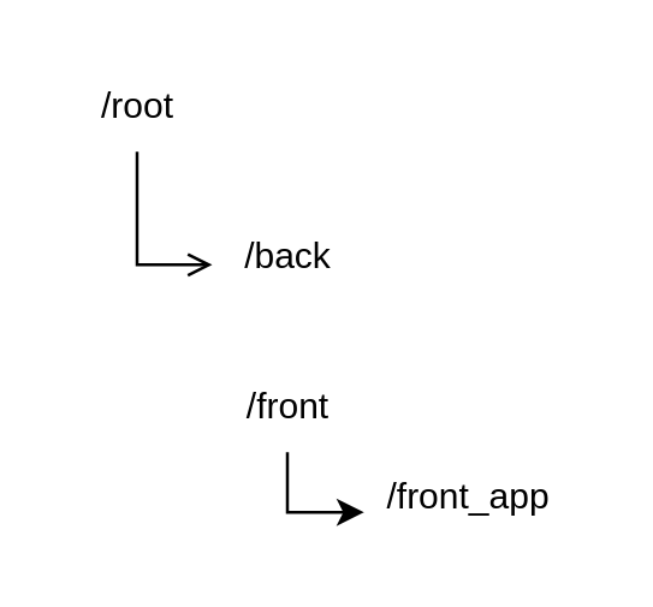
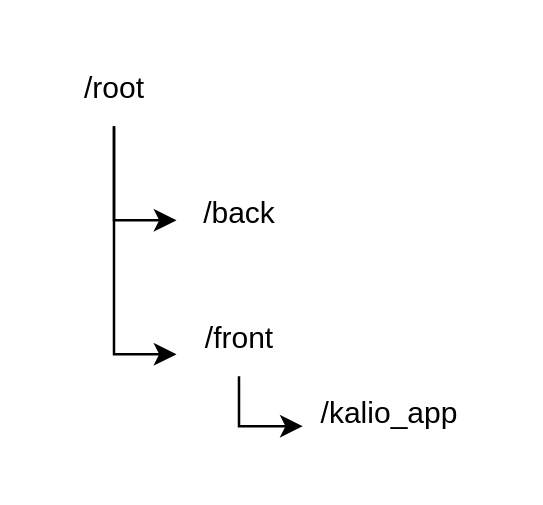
  <mxCell id="0" />
  <mxCell id="1" parent="0" />
  <mxCell id="2" value="/root" style="text;html=1;align=center;verticalAlign=middle;resizable=0;points=[];autosize=1;strokeColor=none;fillColor=none;" vertex="1" parent="1"><mxGeometry x="20" y="20" width="50" height="30" as="geometry" /></mxCell>
  <mxCell id="3" value="/back" style="text;html=1;align=center;verticalAlign=middle;resizable=0;points=[];autosize=1;strokeColor=none;fillColor=none;" vertex="1" parent="1"><mxGeometry x="70" y="70" width="50" height="30" as="geometry" /></mxCell>
- <mxCell id="4" value="/front_app" style="text;html=1;align=center;verticalAlign=middle;resizable=0;points=[];autosize=1;strokeColor=none;fillColor=none;" vertex="1" parent="1"><mxGeometry x="115" y="150" width="80" height="30" as="geometry" /></mxCell>
+ <mxCell id="4" value="/kalio_app" style="text;html=1;align=center;verticalAlign=middle;resizable=0;points=[];autosize=1;strokeColor=none;fillColor=none;" vertex="1" parent="1"><mxGeometry x="115" y="150" width="80" height="30" as="geometry" /></mxCell>
  <mxCell id="5" value="/front" style="text;html=1;align=center;verticalAlign=middle;resizable=0;points=[];autosize=1;strokeColor=none;fillColor=none;" vertex="1" parent="1"><mxGeometry x="70" y="120" width="50" height="30" as="geometry" /></mxCell>
- <mxCell id="6" style="edgeStyle=orthogonalEdgeStyle;rounded=0;orthogonalLoop=1;jettySize=auto;html=1;entryX=0;entryY=0.587;entryDx=0;entryDy=0;entryPerimeter=0;endArrow=open;" edge="1" parent="1" source="2" target="3"><mxGeometry relative="1" as="geometry" /></mxCell>
+ <mxCell id="6" style="edgeStyle=orthogonalEdgeStyle;rounded=0;orthogonalLoop=1;jettySize=auto;html=1;entryX=0;entryY=0.587;entryDx=0;entryDy=0;entryPerimeter=0;" edge="1" parent="1" source="2" target="3"><mxGeometry relative="1" as="geometry" /></mxCell>
+ <mxCell id="7" style="edgeStyle=orthogonalEdgeStyle;rounded=0;orthogonalLoop=1;jettySize=auto;html=1;entryX=0;entryY=0.707;entryDx=0;entryDy=0;entryPerimeter=0;" edge="1" parent="1" source="2" target="5"><mxGeometry relative="1" as="geometry" /></mxCell>
  <mxCell id="8" style="edgeStyle=orthogonalEdgeStyle;rounded=0;orthogonalLoop=1;jettySize=auto;html=1;" edge="1" parent="1" source="5"><mxGeometry relative="1" as="geometry"><mxPoint x="120" y="170" as="targetPoint" /></mxGeometry></mxCell>
